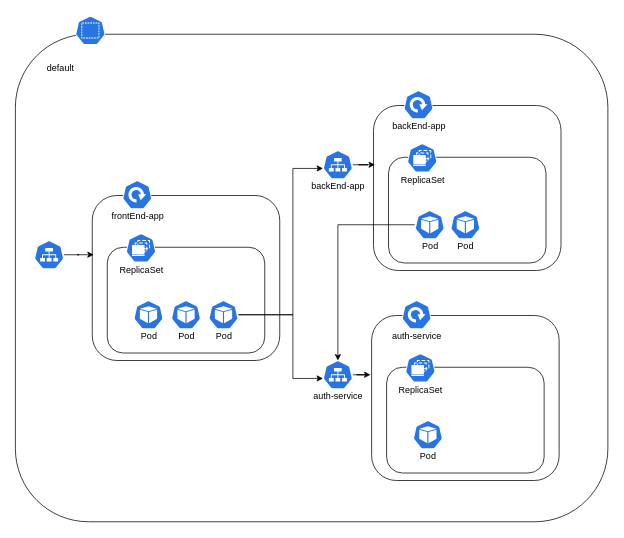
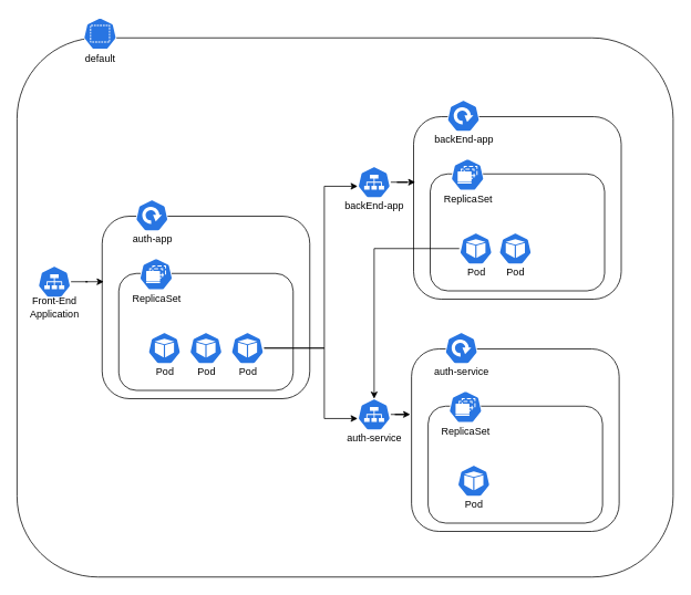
  <mxCell id="0" />
  <mxCell id="1" parent="0" />
  <mxCell id="2" value="" style="rounded=1;whiteSpace=wrap;html=1;" vertex="1" parent="1"><mxGeometry x="20" y="45" width="790" height="650" as="geometry" /></mxCell>
  <mxCell id="3" value="" style="rounded=1;whiteSpace=wrap;html=1;" vertex="1" parent="1"><mxGeometry x="497.5" y="140" width="250" height="220" as="geometry" /></mxCell>
  <mxCell id="4" value="" style="rounded=1;whiteSpace=wrap;html=1;" vertex="1" parent="1"><mxGeometry x="517.5" y="209" width="210" height="141" as="geometry" /></mxCell>
  <mxCell id="5" style="edgeStyle=orthogonalEdgeStyle;rounded=0;orthogonalLoop=1;jettySize=auto;html=1;fontSize=12;entryX=0.5;entryY=0;entryDx=0;entryDy=0;entryPerimeter=0;" edge="1" parent="1" source="6" target="17"><mxGeometry relative="1" as="geometry"><mxPoint x="450" y="460" as="targetPoint" /></mxGeometry></mxCell>
  <mxCell id="6" value="" style="sketch=0;html=1;dashed=0;whitespace=wrap;fillColor=#2875E2;strokeColor=#ffffff;points=[[0.005,0.63,0],[0.1,0.2,0],[0.9,0.2,0],[0.5,0,0],[0.995,0.63,0],[0.72,0.99,0],[0.5,1,0],[0.28,0.99,0]];shape=mxgraph.kubernetes.icon;prIcon=pod" vertex="1" parent="1"><mxGeometry x="552.5" y="280" width="40" height="38" as="geometry" /></mxCell>
  <mxCell id="7" value="" style="sketch=0;html=1;dashed=0;whitespace=wrap;fillColor=#2875E2;strokeColor=#ffffff;points=[[0.005,0.63,0],[0.1,0.2,0],[0.9,0.2,0],[0.5,0,0],[0.995,0.63,0],[0.72,0.99,0],[0.5,1,0],[0.28,0.99,0]];shape=mxgraph.kubernetes.icon;prIcon=ds" vertex="1" parent="1"><mxGeometry x="542.5" y="190" width="40" height="40" as="geometry" /></mxCell>
  <mxCell id="8" value="" style="sketch=0;html=1;dashed=0;whitespace=wrap;fillColor=#2875E2;strokeColor=#ffffff;points=[[0.005,0.63,0],[0.1,0.2,0],[0.9,0.2,0],[0.5,0,0],[0.995,0.63,0],[0.72,0.99,0],[0.5,1,0],[0.28,0.99,0]];shape=mxgraph.kubernetes.icon;prIcon=deploy" vertex="1" parent="1"><mxGeometry x="537.5" y="120" width="40" height="38" as="geometry" /></mxCell>
  <mxCell id="9" style="edgeStyle=orthogonalEdgeStyle;rounded=0;orthogonalLoop=1;jettySize=auto;html=1;entryX=0.008;entryY=0.359;entryDx=0;entryDy=0;entryPerimeter=0;fontSize=12;" edge="1" parent="1" source="10" target="3"><mxGeometry relative="1" as="geometry" /></mxCell>
  <mxCell id="10" value="" style="sketch=0;html=1;dashed=0;whitespace=wrap;fillColor=#2875E2;strokeColor=#ffffff;points=[[0.005,0.63,0],[0.1,0.2,0],[0.9,0.2,0],[0.5,0,0],[0.995,0.63,0],[0.72,0.99,0],[0.5,1,0],[0.28,0.99,0]];shape=mxgraph.kubernetes.icon;prIcon=svc" vertex="1" parent="1"><mxGeometry x="430" y="200" width="40" height="38" as="geometry" /></mxCell>
  <mxCell id="11" value="" style="rounded=1;whiteSpace=wrap;html=1;" vertex="1" parent="1"><mxGeometry x="495" y="420" width="250" height="220" as="geometry" /></mxCell>
  <mxCell id="12" value="" style="rounded=1;whiteSpace=wrap;html=1;" vertex="1" parent="1"><mxGeometry x="515" y="489" width="210" height="141" as="geometry" /></mxCell>
  <mxCell id="13" value="" style="sketch=0;html=1;dashed=0;whitespace=wrap;fillColor=#2875E2;strokeColor=#ffffff;points=[[0.005,0.63,0],[0.1,0.2,0],[0.9,0.2,0],[0.5,0,0],[0.995,0.63,0],[0.72,0.99,0],[0.5,1,0],[0.28,0.99,0]];shape=mxgraph.kubernetes.icon;prIcon=pod" vertex="1" parent="1"><mxGeometry x="550" y="560" width="40" height="38" as="geometry" /></mxCell>
  <mxCell id="14" value="" style="sketch=0;html=1;dashed=0;whitespace=wrap;fillColor=#2875E2;strokeColor=#ffffff;points=[[0.005,0.63,0],[0.1,0.2,0],[0.9,0.2,0],[0.5,0,0],[0.995,0.63,0],[0.72,0.99,0],[0.5,1,0],[0.28,0.99,0]];shape=mxgraph.kubernetes.icon;prIcon=ds" vertex="1" parent="1"><mxGeometry x="540" y="470" width="40" height="40" as="geometry" /></mxCell>
  <mxCell id="15" value="" style="sketch=0;html=1;dashed=0;whitespace=wrap;fillColor=#2875E2;strokeColor=#ffffff;points=[[0.005,0.63,0],[0.1,0.2,0],[0.9,0.2,0],[0.5,0,0],[0.995,0.63,0],[0.72,0.99,0],[0.5,1,0],[0.28,0.99,0]];shape=mxgraph.kubernetes.icon;prIcon=deploy" vertex="1" parent="1"><mxGeometry x="535" y="400" width="40" height="38" as="geometry" /></mxCell>
  <mxCell id="16" style="edgeStyle=orthogonalEdgeStyle;rounded=0;orthogonalLoop=1;jettySize=auto;html=1;entryX=-0.006;entryY=0.359;entryDx=0;entryDy=0;entryPerimeter=0;fontSize=12;" edge="1" parent="1" source="17" target="11"><mxGeometry relative="1" as="geometry" /></mxCell>
  <mxCell id="17" value="" style="sketch=0;html=1;dashed=0;whitespace=wrap;fillColor=#2875E2;strokeColor=#ffffff;points=[[0.005,0.63,0],[0.1,0.2,0],[0.9,0.2,0],[0.5,0,0],[0.995,0.63,0],[0.72,0.99,0],[0.5,1,0],[0.28,0.99,0]];shape=mxgraph.kubernetes.icon;prIcon=svc" vertex="1" parent="1"><mxGeometry x="430" y="480" width="40" height="38" as="geometry" /></mxCell>
  <mxCell id="18" value="" style="sketch=0;html=1;dashed=0;whitespace=wrap;fillColor=#2875E2;strokeColor=#ffffff;points=[[0.005,0.63,0],[0.1,0.2,0],[0.9,0.2,0],[0.5,0,0],[0.995,0.63,0],[0.72,0.99,0],[0.5,1,0],[0.28,0.99,0]];shape=mxgraph.kubernetes.icon;prIcon=ns" vertex="1" parent="1"><mxGeometry x="100" y="20" width="40" height="40" as="geometry" /></mxCell>
- <mxCell id="19" value="default" style="text;strokeColor=none;fillColor=none;html=1;fontSize=12;fontStyle=0;verticalAlign=middle;align=center;" vertex="1" parent="1"><mxGeometry x="55" y="80" width="50" height="20" as="geometry" /></mxCell>
+ <mxCell id="19" value="default" style="text;strokeColor=none;fillColor=none;html=1;fontSize=12;fontStyle=0;verticalAlign=middle;align=center;" vertex="1" parent="1"><mxGeometry x="95" y="60" width="50" height="20" as="geometry" /></mxCell>
  <mxCell id="20" value="backEnd-app" style="text;strokeColor=none;fillColor=none;html=1;fontSize=12;fontStyle=0;verticalAlign=middle;align=center;" vertex="1" parent="1"><mxGeometry x="532.5" y="158" width="50" height="20" as="geometry" /></mxCell>
  <mxCell id="21" value="ReplicaSet" style="text;strokeColor=none;fillColor=none;html=1;fontSize=12;fontStyle=0;verticalAlign=middle;align=center;" vertex="1" parent="1"><mxGeometry x="537.5" y="230" width="50" height="20" as="geometry" /></mxCell>
  <mxCell id="22" value="auth-service" style="text;strokeColor=none;fillColor=none;html=1;fontSize=12;fontStyle=0;verticalAlign=middle;align=center;" vertex="1" parent="1"><mxGeometry x="530" y="438" width="50" height="20" as="geometry" /></mxCell>
  <mxCell id="23" value="ReplicaSet" style="text;strokeColor=none;fillColor=none;html=1;fontSize=12;fontStyle=0;verticalAlign=middle;align=center;" vertex="1" parent="1"><mxGeometry x="535" y="510" width="50" height="20" as="geometry" /></mxCell>
  <mxCell id="24" value="auth-service" style="text;strokeColor=none;fillColor=none;html=1;fontSize=12;fontStyle=0;verticalAlign=middle;align=center;" vertex="1" parent="1"><mxGeometry x="425" y="518" width="50" height="20" as="geometry" /></mxCell>
  <mxCell id="25" value="Pod" style="text;strokeColor=none;fillColor=none;html=1;fontSize=12;fontStyle=0;verticalAlign=middle;align=center;" vertex="1" parent="1"><mxGeometry x="545" y="598" width="50" height="20" as="geometry" /></mxCell>
  <mxCell id="26" value="Pod" style="text;strokeColor=none;fillColor=none;html=1;fontSize=12;fontStyle=0;verticalAlign=middle;align=center;" vertex="1" parent="1"><mxGeometry x="547.5" y="318" width="50" height="20" as="geometry" /></mxCell>
  <mxCell id="27" value="backEnd-app" style="text;strokeColor=none;fillColor=none;html=1;fontSize=12;fontStyle=0;verticalAlign=middle;align=center;" vertex="1" parent="1"><mxGeometry x="425" y="238" width="50" height="20" as="geometry" /></mxCell>
  <mxCell id="28" value="" style="rounded=1;whiteSpace=wrap;html=1;" vertex="1" parent="1"><mxGeometry x="122.5" y="260" width="250" height="220" as="geometry" /></mxCell>
  <mxCell id="29" value="" style="rounded=1;whiteSpace=wrap;html=1;" vertex="1" parent="1"><mxGeometry x="142.5" y="329" width="210" height="141" as="geometry" /></mxCell>
  <mxCell id="30" value="" style="sketch=0;html=1;dashed=0;whitespace=wrap;fillColor=#2875E2;strokeColor=#ffffff;points=[[0.005,0.63,0],[0.1,0.2,0],[0.9,0.2,0],[0.5,0,0],[0.995,0.63,0],[0.72,0.99,0],[0.5,1,0],[0.28,0.99,0]];shape=mxgraph.kubernetes.icon;prIcon=pod" vertex="1" parent="1"><mxGeometry x="177.5" y="400" width="40" height="38" as="geometry" /></mxCell>
  <mxCell id="31" value="" style="sketch=0;html=1;dashed=0;whitespace=wrap;fillColor=#2875E2;strokeColor=#ffffff;points=[[0.005,0.63,0],[0.1,0.2,0],[0.9,0.2,0],[0.5,0,0],[0.995,0.63,0],[0.72,0.99,0],[0.5,1,0],[0.28,0.99,0]];shape=mxgraph.kubernetes.icon;prIcon=pod" vertex="1" parent="1"><mxGeometry x="227.5" y="400" width="40" height="38" as="geometry" /></mxCell>
  <mxCell id="32" style="edgeStyle=orthogonalEdgeStyle;rounded=0;orthogonalLoop=1;jettySize=auto;html=1;entryX=0.005;entryY=0.63;entryDx=0;entryDy=0;entryPerimeter=0;fontSize=12;" edge="1" parent="1" source="34" target="17"><mxGeometry relative="1" as="geometry"><Array as="points"><mxPoint x="390" y="419" /><mxPoint x="390" y="504" /></Array></mxGeometry></mxCell>
  <mxCell id="33" style="edgeStyle=orthogonalEdgeStyle;rounded=0;orthogonalLoop=1;jettySize=auto;html=1;entryX=0.005;entryY=0.63;entryDx=0;entryDy=0;entryPerimeter=0;fontSize=12;" edge="1" parent="1" source="34" target="10"><mxGeometry relative="1" as="geometry"><Array as="points"><mxPoint x="390" y="419" /><mxPoint x="390" y="224" /></Array></mxGeometry></mxCell>
  <mxCell id="34" value="" style="sketch=0;html=1;dashed=0;whitespace=wrap;fillColor=#2875E2;strokeColor=#ffffff;points=[[0.005,0.63,0],[0.1,0.2,0],[0.9,0.2,0],[0.5,0,0],[0.995,0.63,0],[0.72,0.99,0],[0.5,1,0],[0.28,0.99,0]];shape=mxgraph.kubernetes.icon;prIcon=pod" vertex="1" parent="1"><mxGeometry x="277.5" y="400" width="40" height="38" as="geometry" /></mxCell>
  <mxCell id="35" value="" style="sketch=0;html=1;dashed=0;whitespace=wrap;fillColor=#2875E2;strokeColor=#ffffff;points=[[0.005,0.63,0],[0.1,0.2,0],[0.9,0.2,0],[0.5,0,0],[0.995,0.63,0],[0.72,0.99,0],[0.5,1,0],[0.28,0.99,0]];shape=mxgraph.kubernetes.icon;prIcon=ds" vertex="1" parent="1"><mxGeometry x="167.5" y="310" width="40" height="40" as="geometry" /></mxCell>
  <mxCell id="36" value="" style="sketch=0;html=1;dashed=0;whitespace=wrap;fillColor=#2875E2;strokeColor=#ffffff;points=[[0.005,0.63,0],[0.1,0.2,0],[0.9,0.2,0],[0.5,0,0],[0.995,0.63,0],[0.72,0.99,0],[0.5,1,0],[0.28,0.99,0]];shape=mxgraph.kubernetes.icon;prIcon=deploy" vertex="1" parent="1"><mxGeometry x="162.5" y="240" width="40" height="38" as="geometry" /></mxCell>
  <mxCell id="37" style="edgeStyle=orthogonalEdgeStyle;rounded=0;orthogonalLoop=1;jettySize=auto;html=1;entryX=0.008;entryY=0.359;entryDx=0;entryDy=0;entryPerimeter=0;fontSize=12;" edge="1" parent="1" source="38" target="28"><mxGeometry relative="1" as="geometry" /></mxCell>
  <mxCell id="38" value="" style="sketch=0;html=1;dashed=0;whitespace=wrap;fillColor=#2875E2;strokeColor=#ffffff;points=[[0.005,0.63,0],[0.1,0.2,0],[0.9,0.2,0],[0.5,0,0],[0.995,0.63,0],[0.72,0.99,0],[0.5,1,0],[0.28,0.99,0]];shape=mxgraph.kubernetes.icon;prIcon=svc" vertex="1" parent="1"><mxGeometry x="45" y="320" width="40" height="38" as="geometry" /></mxCell>
- <mxCell id="39" value="frontEnd-app" style="text;strokeColor=none;fillColor=none;html=1;fontSize=12;fontStyle=0;verticalAlign=middle;align=center;" vertex="1" parent="1"><mxGeometry x="157.5" y="278" width="50" height="20" as="geometry" /></mxCell>
+ <mxCell id="39" value="auth-app" style="text;strokeColor=none;fillColor=none;html=1;fontSize=12;fontStyle=0;verticalAlign=middle;align=center;" vertex="1" parent="1"><mxGeometry x="157.5" y="278" width="50" height="20" as="geometry" /></mxCell>
  <mxCell id="40" value="ReplicaSet" style="text;strokeColor=none;fillColor=none;html=1;fontSize=12;fontStyle=0;verticalAlign=middle;align=center;" vertex="1" parent="1"><mxGeometry x="162.5" y="350" width="50" height="20" as="geometry" /></mxCell>
  <mxCell id="41" value="Pod" style="text;strokeColor=none;fillColor=none;html=1;fontSize=12;fontStyle=0;verticalAlign=middle;align=center;" vertex="1" parent="1"><mxGeometry x="172.5" y="438" width="50" height="20" as="geometry" /></mxCell>
  <mxCell id="42" value="Pod" style="text;strokeColor=none;fillColor=none;html=1;fontSize=12;fontStyle=0;verticalAlign=middle;align=center;" vertex="1" parent="1"><mxGeometry x="222.5" y="438" width="50" height="20" as="geometry" /></mxCell>
  <mxCell id="43" value="Pod" style="text;strokeColor=none;fillColor=none;html=1;fontSize=12;fontStyle=0;verticalAlign=middle;align=center;" vertex="1" parent="1"><mxGeometry x="272.5" y="438" width="50" height="20" as="geometry" /></mxCell>
+ <mxCell id="44" value="Front-End&lt;br&gt;Application" style="text;strokeColor=none;fillColor=none;html=1;fontSize=12;fontStyle=0;verticalAlign=middle;align=center;" vertex="1" parent="1"><mxGeometry x="40" y="360" width="50" height="20" as="geometry" /></mxCell>
  <mxCell id="45" value="" style="sketch=0;html=1;dashed=0;whitespace=wrap;fillColor=#2875E2;strokeColor=#ffffff;points=[[0.005,0.63,0],[0.1,0.2,0],[0.9,0.2,0],[0.5,0,0],[0.995,0.63,0],[0.72,0.99,0],[0.5,1,0],[0.28,0.99,0]];shape=mxgraph.kubernetes.icon;prIcon=pod" vertex="1" parent="1"><mxGeometry x="600" y="280" width="40" height="38" as="geometry" /></mxCell>
  <mxCell id="46" value="Pod" style="text;strokeColor=none;fillColor=none;html=1;fontSize=12;fontStyle=0;verticalAlign=middle;align=center;" vertex="1" parent="1"><mxGeometry x="595" y="318" width="50" height="20" as="geometry" /></mxCell>
